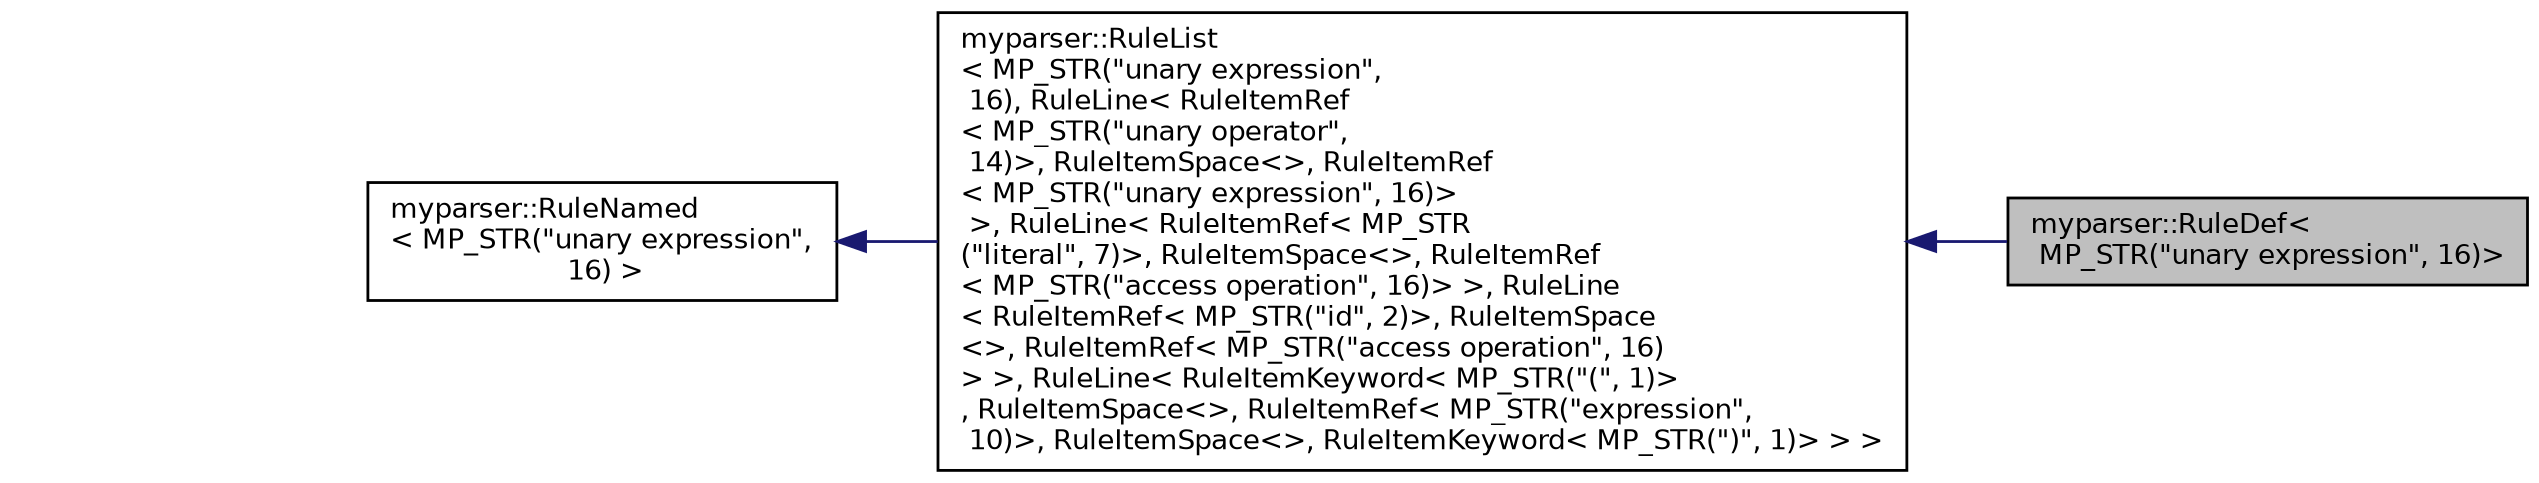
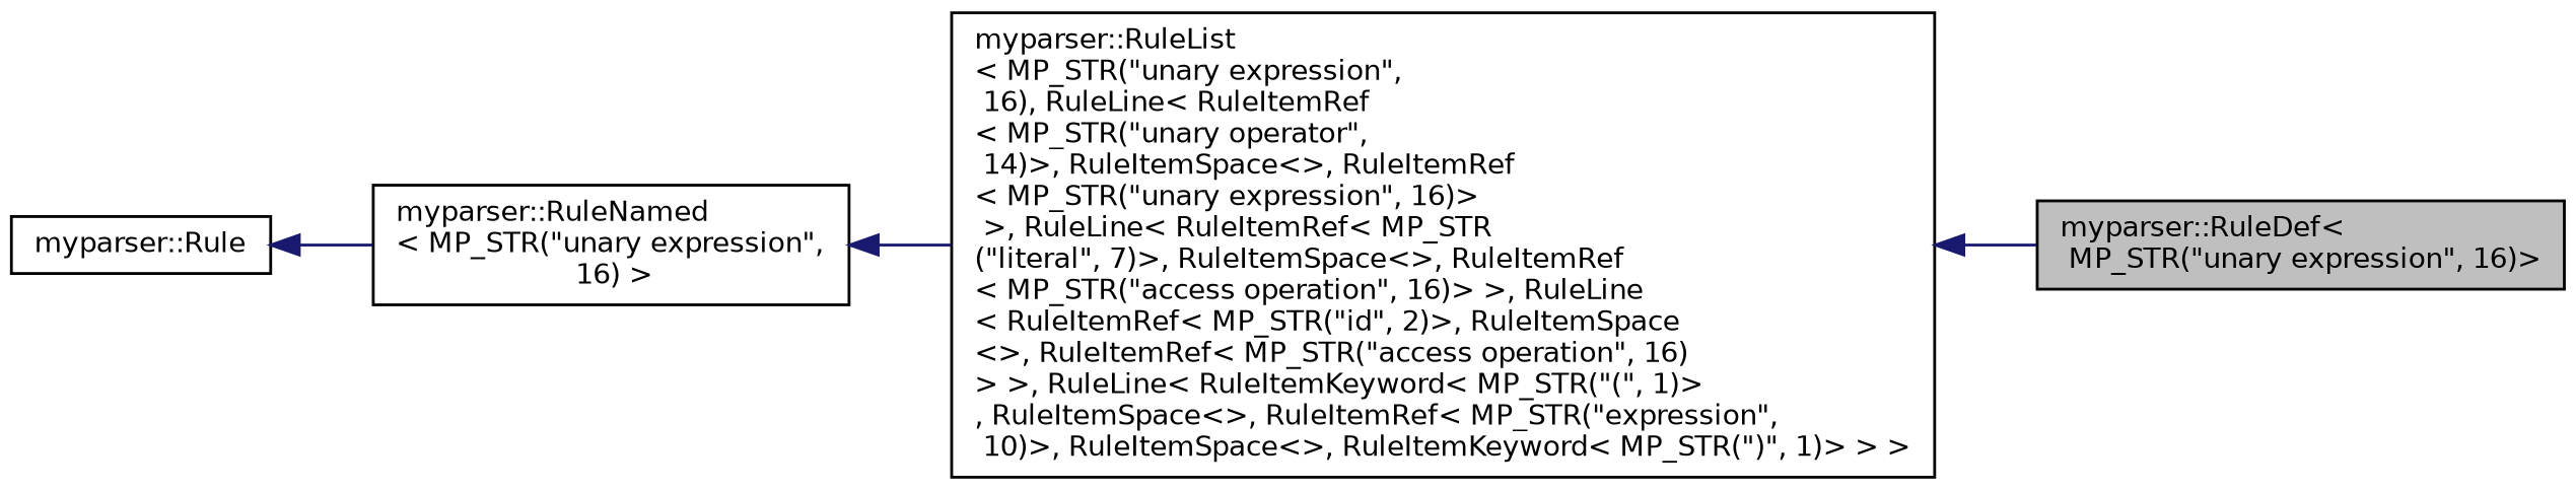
  digraph {
    rankdir=LR
    node [color=black fillcolor=white fontname=Helvetica fontsize=10 shape=record style=filled]
    edge [color=midnightblue dir=back fontname=Helvetica fontsize=10 labelfontname=Helvetica labelfontsize=10 style=solid]
    n1 [fillcolor=grey75 fontcolor=black height=0.2 label="myparser::RuleDef\<\l MP_STR(\"unary expression\", 16)\>" width=0.4]
    n2 [height=0.2 label="myparser::RuleList\l\< MP_STR(\"unary expression\",\l 16), RuleLine\< RuleItemRef\l\< MP_STR(\"unary operator\",\l 14)\>, RuleItemSpace\<\>, RuleItemRef\l\< MP_STR(\"unary expression\", 16)\>\l \>, RuleLine\< RuleItemRef\< MP_STR\l(\"literal\", 7)\>, RuleItemSpace\<\>, RuleItemRef\l\< MP_STR(\"access operation\", 16)\> \>, RuleLine\l\< RuleItemRef\< MP_STR(\"id\", 2)\>, RuleItemSpace\l\<\>, RuleItemRef\< MP_STR(\"access operation\", 16)\l\> \>, RuleLine\< RuleItemKeyword\< MP_STR(\"(\", 1)\>\l, RuleItemSpace\<\>, RuleItemRef\< MP_STR(\"expression\",\l 10)\>, RuleItemSpace\<\>, RuleItemKeyword\< MP_STR(\")\", 1)\> \> \>" width=0.4]
    n3 [height=0.2 label="myparser::RuleNamed\l\< MP_STR(\"unary expression\",\l 16) \>" width=0.4]
+   n4 [height=0.2 label="myparser::Rule" width=0.4]
    n2 -> n1
    n3 -> n2
+   n4 -> n3
  }
